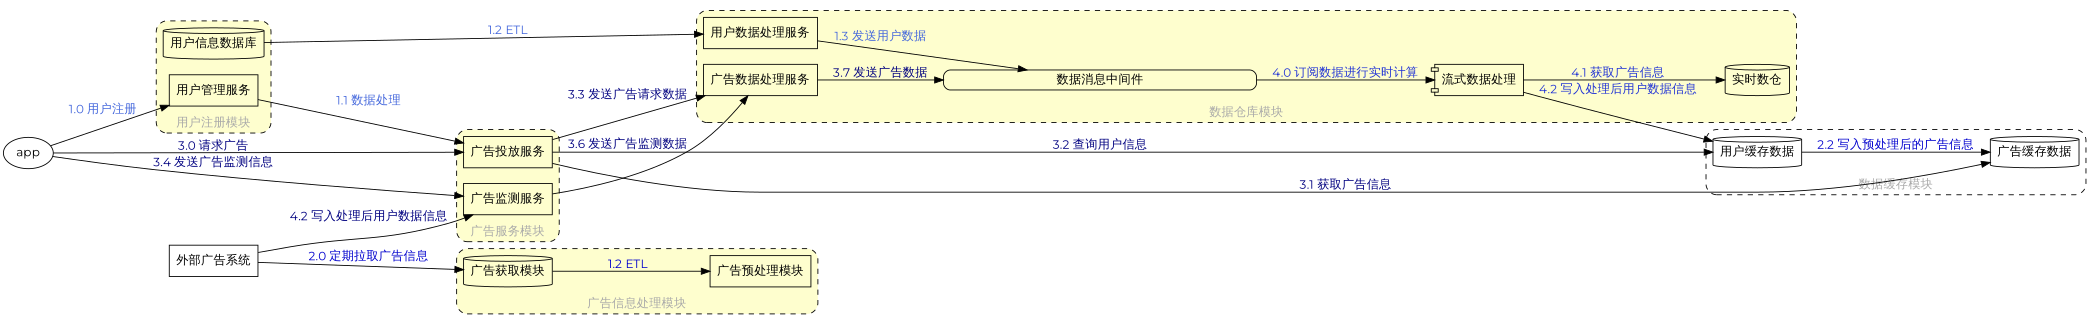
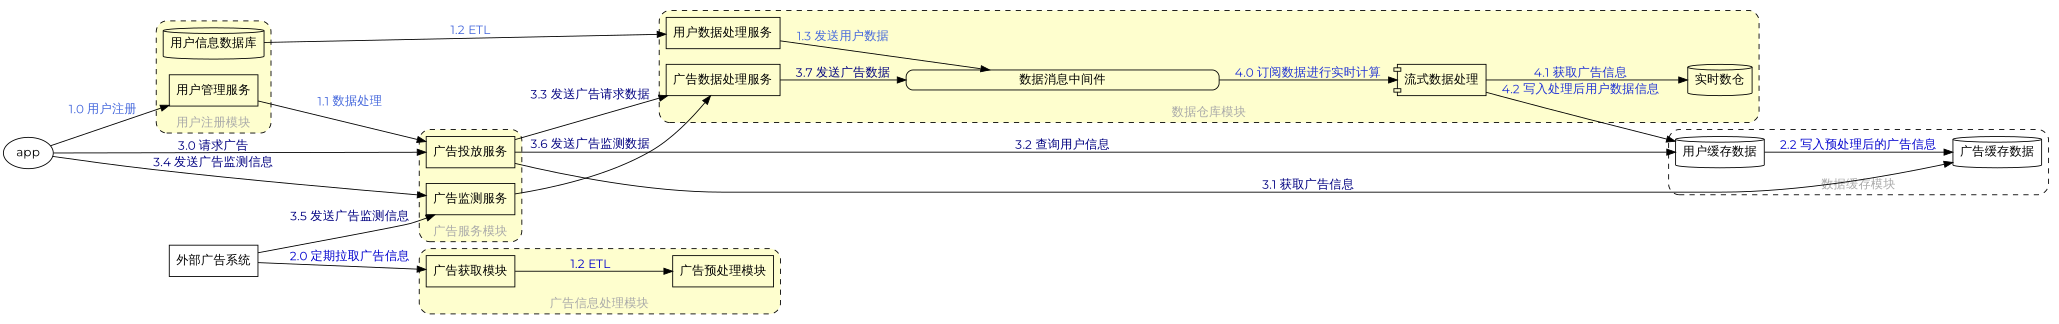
  digraph {
    fontname=Montserrat
    rankdir=LR
    node [fontname=Montserrat shape=box]
    edge [fontcolor="#000080" fontname=Montserrat]
    n1 [label="用户管理服务"]
    n2 [label="用户信息数据库" shape=cylinder]
    n3 [label="用户数据处理服务"]
    n4 [height=0.2 label="数据消息中间件" style=rounded width=5]
    n5 [label="广告数据处理服务"]
    n6 [label="流式数据处理" shape=component]
    n7 [label="实时数仓" shape=cylinder]
    n8 [label="广告缓存数据" shape=cylinder]
    n9 [label="用户缓存数据" shape=cylinder]
-   n10 [label="广告获取模块" shape=cylinder]
+   n10 [label="广告获取模块"]
    n11 [label="广告预处理模块"]
    n12 [label="广告投放服务"]
    n13 [label="广告监测服务"]
    app [shape=""]
    n15 [label="外部广告系统"]
    subgraph cluster_1 {
      bgcolor="#FEFECE"
      fontcolor="#A9A9A9"
      label="用户注册模块"
      labelloc=b
      rank=same
      style="dashed,rounded"
      n1
      n2
    }
    subgraph cluster_2 {
      bgcolor="#FEFECE"
      fontcolor="#A9A9A9"
      label="数据仓库模块"
      labelloc=b
      style="dashed,rounded"
      n3
      n4
      n5
      n6
      n7
    }
    subgraph cluster_3 {
      fontcolor="#A9A9A9"
      label="数据缓存模块"
      labelloc=b
      style="dashed,rounded"
      n8
      n9
    }
    subgraph cluster_4 {
      bgcolor="#FEFECE"
      fontcolor="#A9A9A9"
      label="广告信息处理模块"
      labelloc=b
      style="dashed,rounded"
      n10
      n11
    }
    subgraph cluster_5 {
      bgcolor="#FEFECE"
      fontcolor="#A9A9A9"
      label="广告服务模块"
      labelloc=b
      style="dashed,rounded"
      n12
      n13
    }
    n1 -> n12 [fontcolor="#4467DC" label="1.1 数据处理"]
    n2 -> n3 [fontcolor="#4467DC" label="1.2 ETL"]
    n3 -> n4 [fontcolor="#4467DC" label="1.3 发送用户数据"]
    n4 -> n6 [fontcolor="#2234D5" label="4.0 订阅数据进行实时计算"]
    n5 -> n4 [label="3.7 发送广告数据"]
    n6 -> n7 [fontcolor="#2234D5" label="4.1 获取广告信息"]
    n6 -> n9 [fontcolor="#2234D5" label="4.2 写入处理后用户数据信息"]
    n9 -> n8 [fontcolor="#0000CD" label="2.2 写入预处理后的广告信息"]
    n10 -> n11 [fontcolor="#0000CD" label="1.2 ETL"]
    n12 -> n5 [label="3.3 发送广告请求数据"]
    n12 -> n8 [label="3.1 获取广告信息"]
    n12 -> n9 [label="3.2 查询用户信息"]
    n13 -> n5 [label="3.6 发送广告监测数据"]
    app -> n1 [fontcolor="#4467DC" label="1.0 用户注册"]
    app -> n12 [label="3.0 请求广告"]
    app -> n13 [label="3.4 发送广告监测信息"]
    n15 -> n10 [fontcolor="#0000CD" label="2.0 定期拉取广告信息"]
-   n15 -> n13 [label="4.2 写入处理后用户数据信息"]
+   n15 -> n13 [label="3.5 发送广告监测信息"]
  }
